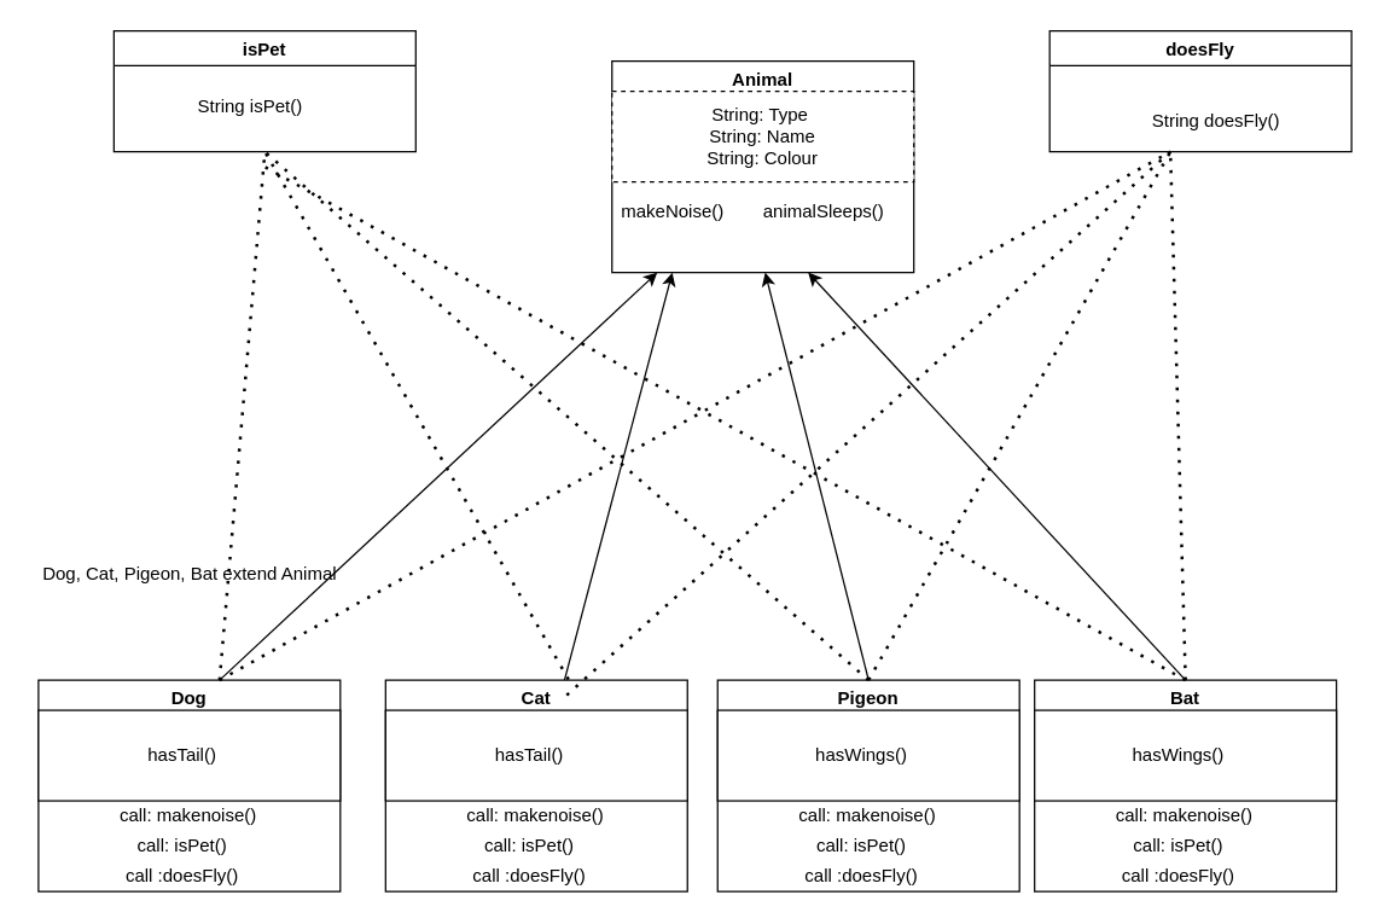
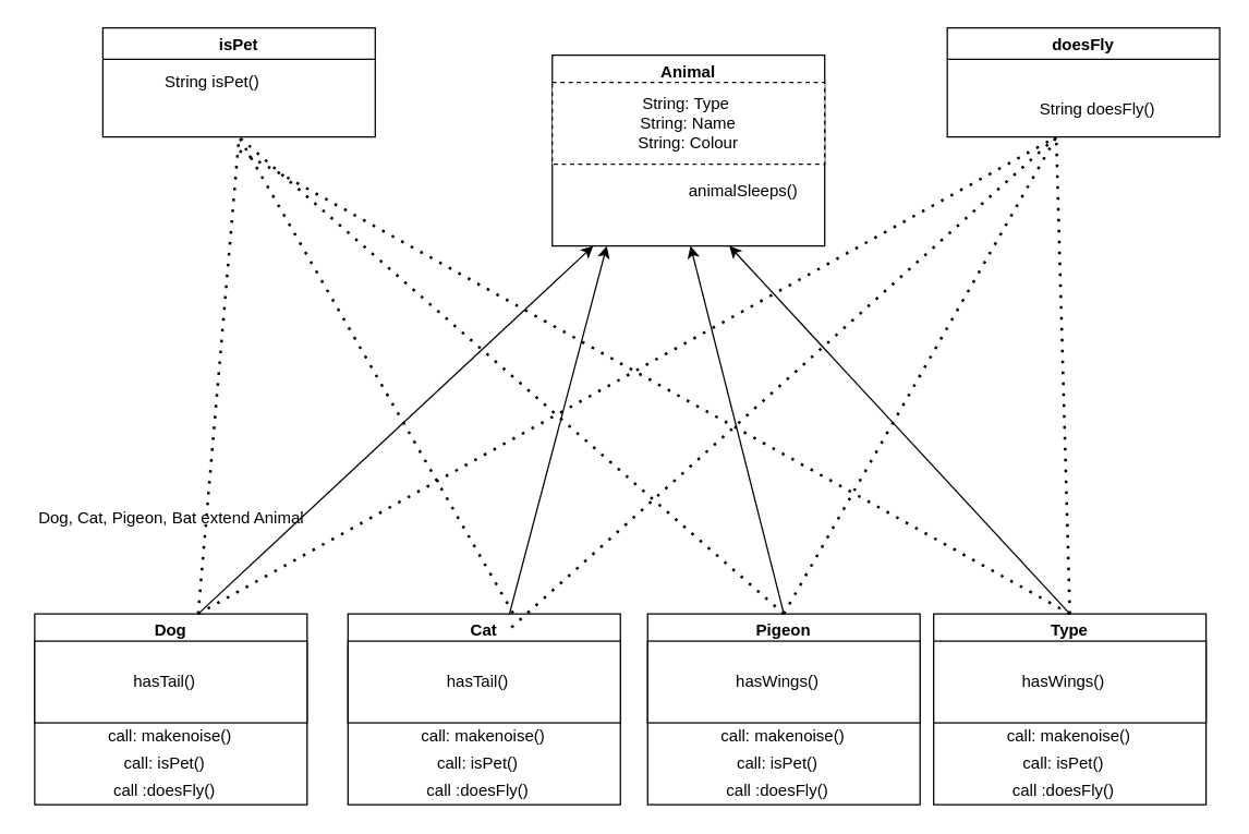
  <mxCell id="0" />
  <mxCell id="1" parent="0" />
  <mxCell id="2" value="Animal" style="swimlane;" vertex="1" parent="1"><mxGeometry x="405" y="40" width="200" height="140" as="geometry" /></mxCell>
  <mxCell id="3" value="String: Type&amp;nbsp;&lt;br&gt;String: Name&lt;br&gt;String: Colour" style="whiteSpace=wrap;html=1;dashed=1;" vertex="1" parent="2"><mxGeometry y="20" width="200" height="60" as="geometry" /></mxCell>
- <mxCell id="4" value="makeNoise()" style="text;html=1;align=center;verticalAlign=middle;resizable=0;points=[];autosize=1;strokeColor=none;fillColor=none;" vertex="1" parent="2"><mxGeometry y="90" width="80" height="20" as="geometry" /></mxCell>
  <mxCell id="5" value="animalSleeps()" style="text;html=1;align=center;verticalAlign=middle;resizable=0;points=[];autosize=1;strokeColor=none;fillColor=none;" vertex="1" parent="2"><mxGeometry x="90" y="90" width="100" height="20" as="geometry" /></mxCell>
  <mxCell id="6" value="Dog" style="swimlane;" vertex="1" parent="1"><mxGeometry x="25" y="450" width="200" height="140" as="geometry" /></mxCell>
  <mxCell id="7" value="" style="whiteSpace=wrap;html=1;" vertex="1" parent="6"><mxGeometry y="20" width="200" height="60" as="geometry" /></mxCell>
  <mxCell id="8" value="call: makenoise()" style="text;html=1;align=center;verticalAlign=middle;resizable=0;points=[];autosize=1;strokeColor=none;fillColor=none;" vertex="1" parent="6"><mxGeometry x="44" y="80" width="110" height="20" as="geometry" /></mxCell>
  <mxCell id="9" value="call: isPet()" style="text;html=1;align=center;verticalAlign=middle;resizable=0;points=[];autosize=1;strokeColor=none;fillColor=none;" vertex="1" parent="6"><mxGeometry x="60" y="100" width="70" height="20" as="geometry" /></mxCell>
  <mxCell id="10" value="hasTail()" style="text;html=1;align=center;verticalAlign=middle;resizable=0;points=[];autosize=1;strokeColor=none;fillColor=none;" vertex="1" parent="6"><mxGeometry x="65" y="40" width="60" height="20" as="geometry" /></mxCell>
  <mxCell id="11" value="call :doesFly()" style="text;html=1;align=center;verticalAlign=middle;resizable=0;points=[];autosize=1;strokeColor=none;fillColor=none;" vertex="1" parent="6"><mxGeometry x="50" y="120" width="90" height="20" as="geometry" /></mxCell>
  <mxCell id="12" value="Cat" style="swimlane;startSize=23;" vertex="1" parent="1"><mxGeometry x="255" y="450" width="200" height="140" as="geometry" /></mxCell>
  <mxCell id="13" value="" style="whiteSpace=wrap;html=1;" vertex="1" parent="12"><mxGeometry y="20" width="200" height="60" as="geometry" /></mxCell>
  <mxCell id="14" value="call: makenoise()" style="text;html=1;align=center;verticalAlign=middle;resizable=0;points=[];autosize=1;strokeColor=none;fillColor=none;" vertex="1" parent="12"><mxGeometry x="44" y="80" width="110" height="20" as="geometry" /></mxCell>
  <mxCell id="15" value="call: isPet()" style="text;html=1;align=center;verticalAlign=middle;resizable=0;points=[];autosize=1;strokeColor=none;fillColor=none;" vertex="1" parent="12"><mxGeometry x="60" y="100" width="70" height="20" as="geometry" /></mxCell>
  <mxCell id="16" value="hasTail()" style="text;html=1;align=center;verticalAlign=middle;resizable=0;points=[];autosize=1;strokeColor=none;fillColor=none;" vertex="1" parent="12"><mxGeometry x="65" y="40" width="60" height="20" as="geometry" /></mxCell>
  <mxCell id="17" value="call :doesFly()" style="text;html=1;align=center;verticalAlign=middle;resizable=0;points=[];autosize=1;strokeColor=none;fillColor=none;" vertex="1" parent="12"><mxGeometry x="50" y="120" width="90" height="20" as="geometry" /></mxCell>
  <mxCell id="18" value="Pigeon" style="swimlane;" vertex="1" parent="1"><mxGeometry x="475" y="450" width="200" height="140" as="geometry" /></mxCell>
  <mxCell id="19" value="" style="whiteSpace=wrap;html=1;" vertex="1" parent="18"><mxGeometry y="20" width="200" height="60" as="geometry" /></mxCell>
  <mxCell id="20" value="call: makenoise()" style="text;html=1;align=center;verticalAlign=middle;resizable=0;points=[];autosize=1;strokeColor=none;fillColor=none;" vertex="1" parent="18"><mxGeometry x="44" y="80" width="110" height="20" as="geometry" /></mxCell>
  <mxCell id="21" value="call: isPet()" style="text;html=1;align=center;verticalAlign=middle;resizable=0;points=[];autosize=1;strokeColor=none;fillColor=none;" vertex="1" parent="18"><mxGeometry x="60" y="100" width="70" height="20" as="geometry" /></mxCell>
  <mxCell id="22" value="hasWings()" style="text;html=1;align=center;verticalAlign=middle;resizable=0;points=[];autosize=1;strokeColor=none;fillColor=none;" vertex="1" parent="18"><mxGeometry x="55" y="40" width="80" height="20" as="geometry" /></mxCell>
  <mxCell id="23" value="call :doesFly()" style="text;html=1;align=center;verticalAlign=middle;resizable=0;points=[];autosize=1;strokeColor=none;fillColor=none;" vertex="1" parent="18"><mxGeometry x="50" y="120" width="90" height="20" as="geometry" /></mxCell>
- <mxCell id="24" value="Bat" style="swimlane;" vertex="1" parent="1"><mxGeometry x="685" y="450" width="200" height="140" as="geometry" /></mxCell>
+ <mxCell id="24" value="Type" style="swimlane;" vertex="1" parent="1"><mxGeometry x="685" y="450" width="200" height="140" as="geometry" /></mxCell>
  <mxCell id="25" value="" style="whiteSpace=wrap;html=1;" vertex="1" parent="24"><mxGeometry y="20" width="200" height="60" as="geometry" /></mxCell>
  <mxCell id="26" value="call: makenoise()" style="text;html=1;align=center;verticalAlign=middle;resizable=0;points=[];autosize=1;strokeColor=none;fillColor=none;" vertex="1" parent="24"><mxGeometry x="44" y="80" width="110" height="20" as="geometry" /></mxCell>
  <mxCell id="27" value="call: isPet()" style="text;html=1;align=center;verticalAlign=middle;resizable=0;points=[];autosize=1;strokeColor=none;fillColor=none;" vertex="1" parent="24"><mxGeometry x="60" y="100" width="70" height="20" as="geometry" /></mxCell>
  <mxCell id="28" value="hasWings()" style="text;html=1;align=center;verticalAlign=middle;resizable=0;points=[];autosize=1;strokeColor=none;fillColor=none;" vertex="1" parent="24"><mxGeometry x="55" y="40" width="80" height="20" as="geometry" /></mxCell>
  <mxCell id="29" value="call :doesFly()" style="text;html=1;align=center;verticalAlign=middle;resizable=0;points=[];autosize=1;strokeColor=none;fillColor=none;" vertex="1" parent="24"><mxGeometry x="50" y="120" width="90" height="20" as="geometry" /></mxCell>
  <mxCell id="30" value="" style="endArrow=classic;html=1;rounded=0;" edge="1" parent="1"><mxGeometry width="50" height="50" relative="1" as="geometry"><mxPoint x="145" y="450" as="sourcePoint" /><mxPoint x="435" y="180" as="targetPoint" /></mxGeometry></mxCell>
  <mxCell id="31" value="" style="endArrow=classic;html=1;rounded=0;" edge="1" parent="1" source="12"><mxGeometry width="50" height="50" relative="1" as="geometry"><mxPoint x="155" y="460" as="sourcePoint" /><mxPoint x="445" y="180" as="targetPoint" /></mxGeometry></mxCell>
  <mxCell id="32" value="" style="endArrow=classic;html=1;rounded=0;exitX=0.5;exitY=0;exitDx=0;exitDy=0;" edge="1" parent="1" source="18"><mxGeometry width="50" height="50" relative="1" as="geometry"><mxPoint x="434.999" y="450" as="sourcePoint" /><mxPoint x="506.47" y="180" as="targetPoint" /></mxGeometry></mxCell>
  <mxCell id="33" value="" style="endArrow=classic;html=1;rounded=0;exitX=0.5;exitY=0;exitDx=0;exitDy=0;" edge="1" parent="1" source="24"><mxGeometry width="50" height="50" relative="1" as="geometry"><mxPoint x="393.529" y="470" as="sourcePoint" /><mxPoint x="535" y="180" as="targetPoint" /></mxGeometry></mxCell>
  <mxCell id="34" value="Dog, Cat, Pigeon, Bat extend Animal" style="text;html=1;align=center;verticalAlign=middle;resizable=0;points=[];autosize=1;strokeColor=none;fillColor=none;" vertex="1" parent="1"><mxGeometry x="20" y="370" width="210" height="20" as="geometry" /></mxCell>
  <mxCell id="35" value="isPet" style="swimlane;" vertex="1" parent="1"><mxGeometry x="75" y="20" width="200" height="80" as="geometry" /></mxCell>
- <mxCell id="36" value="String isPet()" style="text;html=1;align=center;verticalAlign=middle;resizable=0;points=[];autosize=1;strokeColor=none;fillColor=none;" vertex="1" parent="1"><mxGeometry x="125" y="60" width="80" height="20" as="geometry" /></mxCell>
+ <mxCell id="36" value="String isPet()" style="text;html=1;align=center;verticalAlign=middle;resizable=0;points=[];autosize=1;strokeColor=none;fillColor=none;" vertex="1" parent="1"><mxGeometry x="115" y="50" width="80" height="20" as="geometry" /></mxCell>
  <mxCell id="37" value="doesFly" style="swimlane;startSize=23;" vertex="1" parent="1"><mxGeometry x="695" y="20" width="200" height="80" as="geometry" /></mxCell>
  <mxCell id="38" value="" style="endArrow=none;dashed=1;html=1;dashPattern=1 3;strokeWidth=2;rounded=0;" edge="1" parent="1"><mxGeometry width="50" height="50" relative="1" as="geometry"><mxPoint x="785" y="450" as="sourcePoint" /><mxPoint x="775" y="100" as="targetPoint" /></mxGeometry></mxCell>
  <mxCell id="39" value="" style="endArrow=none;dashed=1;html=1;dashPattern=1 3;strokeWidth=2;rounded=0;" edge="1" parent="1"><mxGeometry width="50" height="50" relative="1" as="geometry"><mxPoint x="575" y="450" as="sourcePoint" /><mxPoint x="775" y="100" as="targetPoint" /></mxGeometry></mxCell>
  <mxCell id="40" value="" style="endArrow=none;dashed=1;html=1;dashPattern=1 3;strokeWidth=2;rounded=0;" edge="1" parent="1"><mxGeometry width="50" height="50" relative="1" as="geometry"><mxPoint x="375" y="460" as="sourcePoint" /><mxPoint x="775" y="100" as="targetPoint" /></mxGeometry></mxCell>
  <mxCell id="41" value="" style="endArrow=none;dashed=1;html=1;dashPattern=1 3;strokeWidth=2;rounded=0;" edge="1" parent="1"><mxGeometry width="50" height="50" relative="1" as="geometry"><mxPoint x="145" y="450" as="sourcePoint" /><mxPoint x="775" y="100" as="targetPoint" /></mxGeometry></mxCell>
  <mxCell id="42" value="String doesFly()" style="text;html=1;align=center;verticalAlign=middle;resizable=0;points=[];autosize=1;strokeColor=none;fillColor=none;" vertex="1" parent="1"><mxGeometry x="755" y="70" width="100" height="20" as="geometry" /></mxCell>
  <mxCell id="43" value="" style="endArrow=none;dashed=1;html=1;dashPattern=1 3;strokeWidth=2;rounded=0;entryX=0.5;entryY=1;entryDx=0;entryDy=0;" edge="1" parent="1" target="35"><mxGeometry width="50" height="50" relative="1" as="geometry"><mxPoint x="145" y="450" as="sourcePoint" /><mxPoint x="785" y="110" as="targetPoint" /></mxGeometry></mxCell>
  <mxCell id="44" value="" style="endArrow=none;dashed=1;html=1;dashPattern=1 3;strokeWidth=2;rounded=0;exitX=0.606;exitY=-0.003;exitDx=0;exitDy=0;exitPerimeter=0;" edge="1" parent="1" source="12"><mxGeometry width="50" height="50" relative="1" as="geometry"><mxPoint x="155" y="460" as="sourcePoint" /><mxPoint x="175" y="100" as="targetPoint" /></mxGeometry></mxCell>
  <mxCell id="45" value="" style="endArrow=none;dashed=1;html=1;dashPattern=1 3;strokeWidth=2;rounded=0;exitX=0.5;exitY=0;exitDx=0;exitDy=0;" edge="1" parent="1" source="18"><mxGeometry width="50" height="50" relative="1" as="geometry"><mxPoint x="165" y="470" as="sourcePoint" /><mxPoint x="175" y="100" as="targetPoint" /></mxGeometry></mxCell>
  <mxCell id="46" value="" style="endArrow=none;dashed=1;html=1;dashPattern=1 3;strokeWidth=2;rounded=0;exitX=0.5;exitY=0;exitDx=0;exitDy=0;" edge="1" parent="1" source="24"><mxGeometry width="50" height="50" relative="1" as="geometry"><mxPoint x="175" y="480" as="sourcePoint" /><mxPoint x="175" y="110" as="targetPoint" /></mxGeometry></mxCell>
